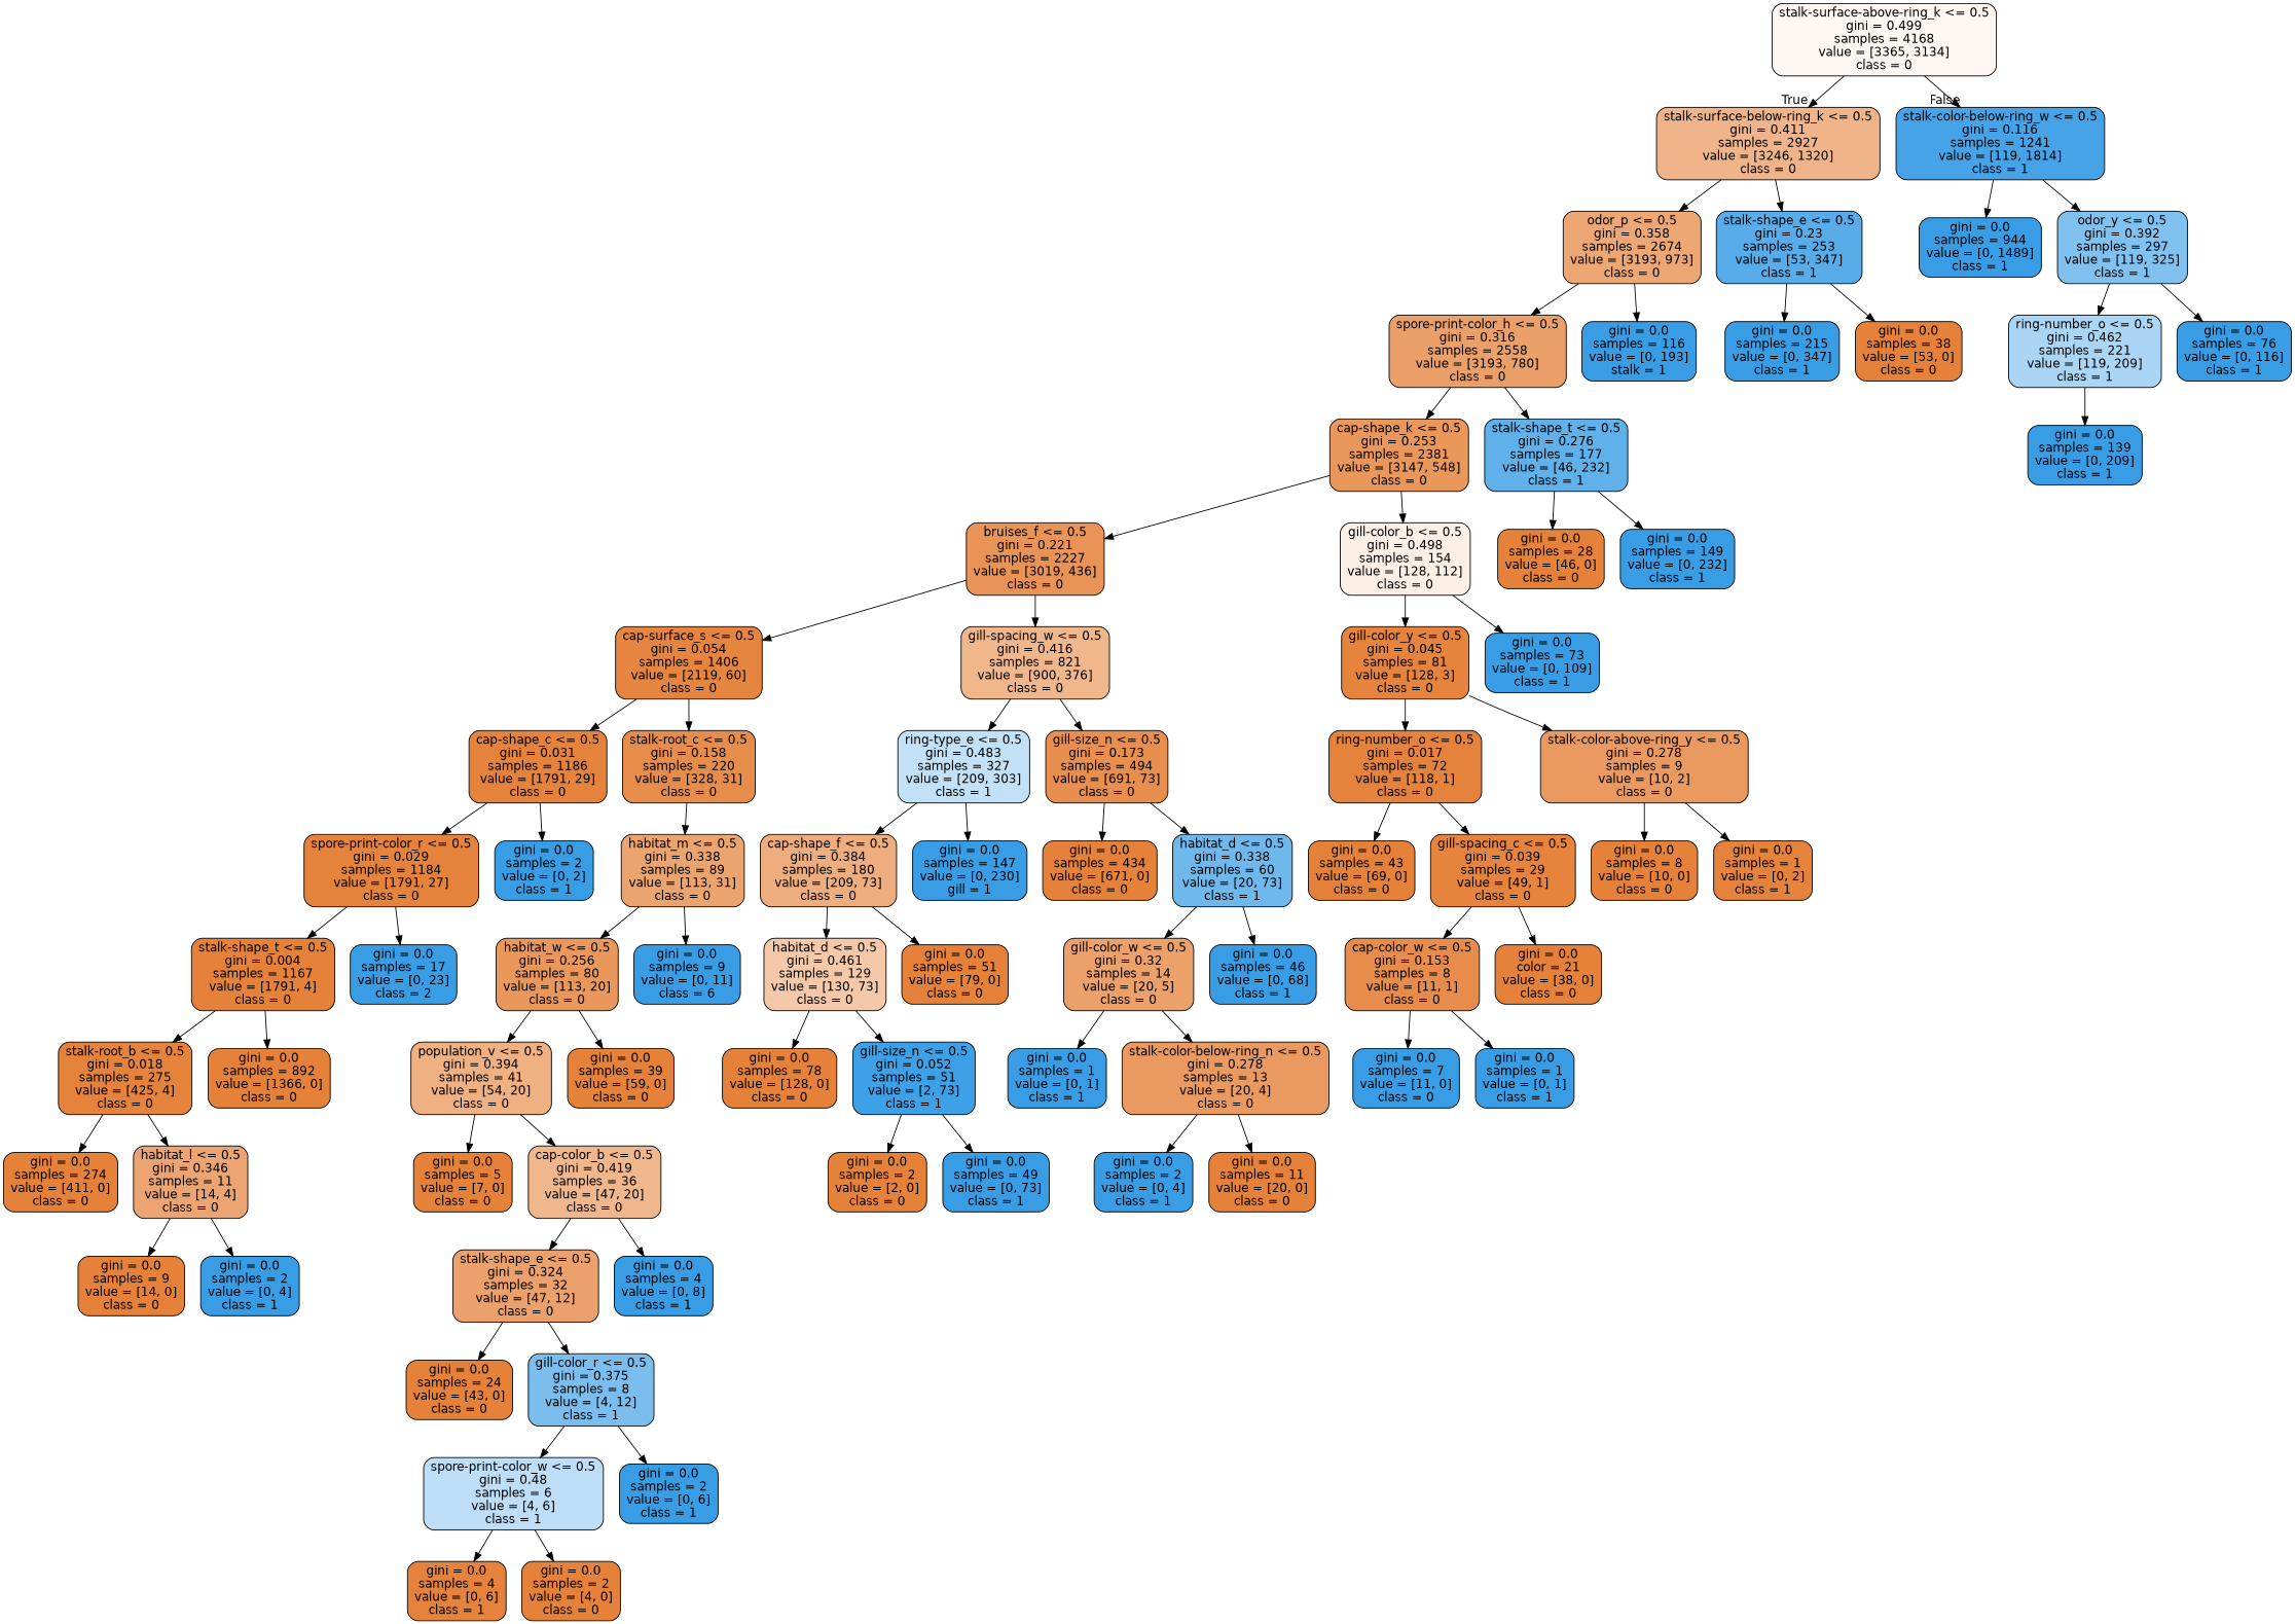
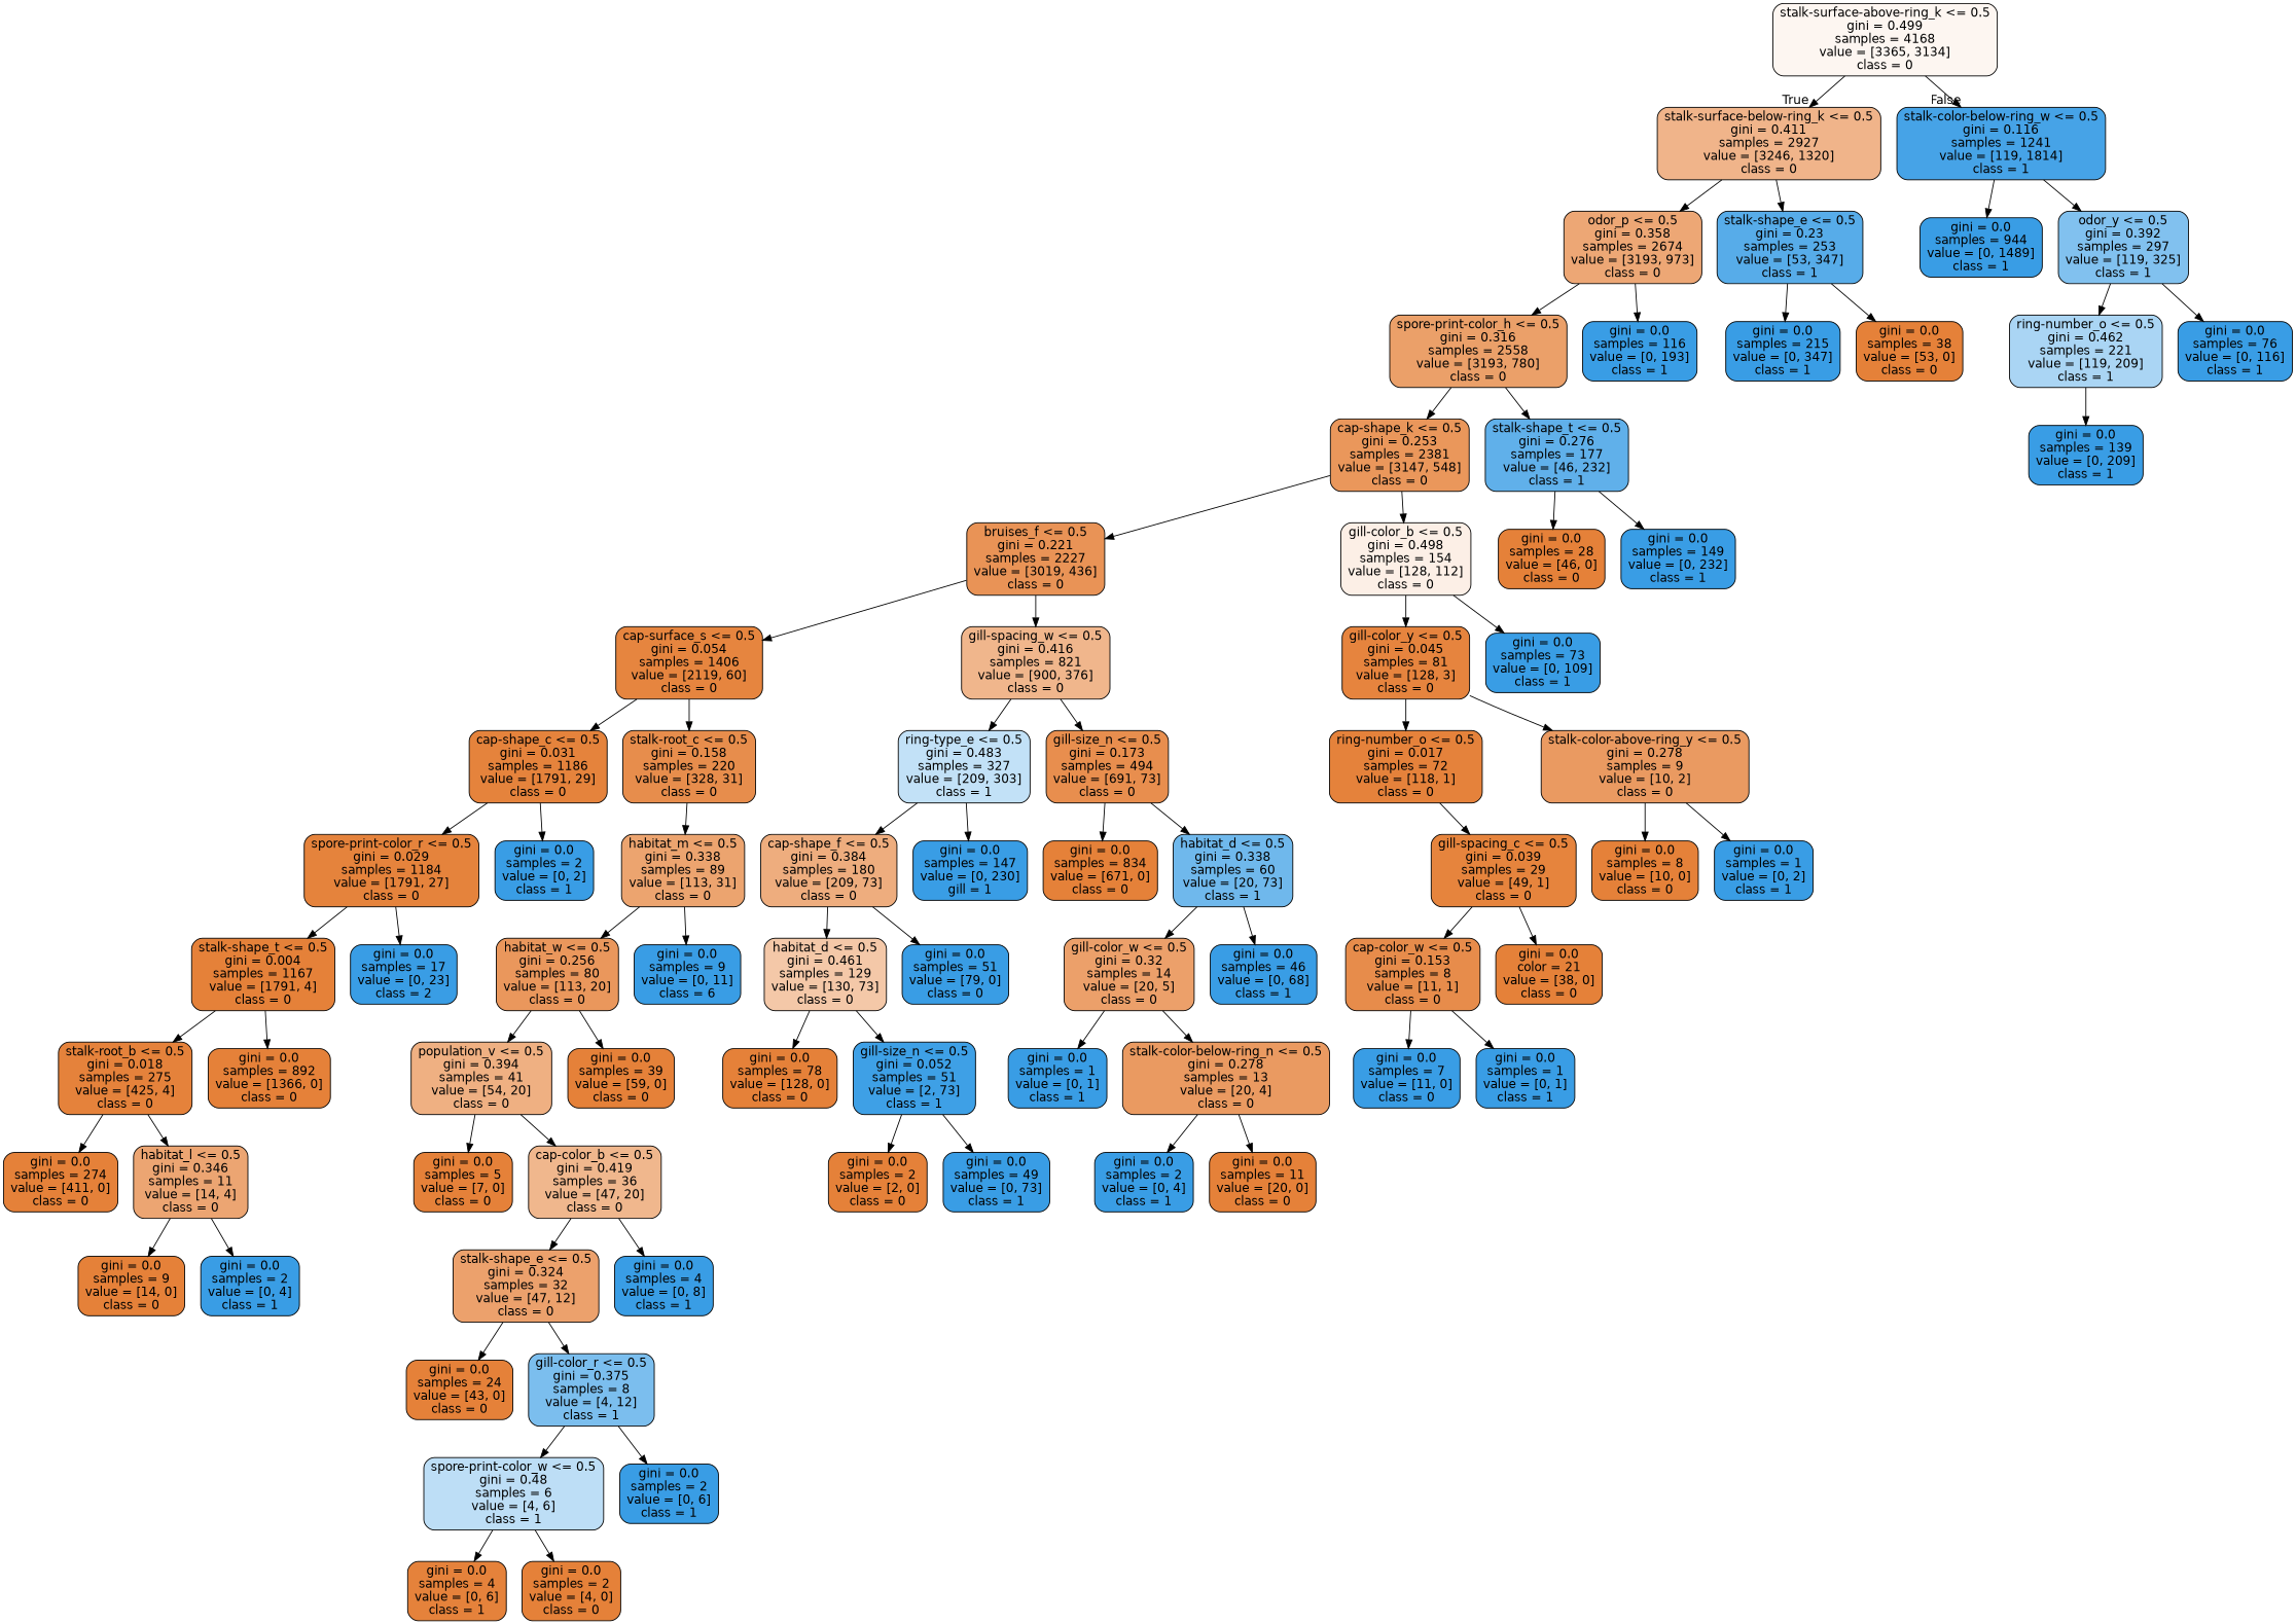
  digraph {
    node [color=black fillcolor="#399de5" fontname=helvetica shape=box style="filled, rounded"]
    edge [fontname=helvetica]
    n1 [fillcolor="#fdf6f1" label="stalk-surface-above-ring_k <= 0.5\ngini = 0.499\nsamples = 4168\nvalue = [3365, 3134]\nclass = 0"]
    n2 [fillcolor="#f0b48a" label="stalk-surface-below-ring_k <= 0.5\ngini = 0.411\nsamples = 2927\nvalue = [3246, 1320]\nclass = 0"]
    n3 [fillcolor="#46a3e7" label="stalk-color-below-ring_w <= 0.5\ngini = 0.116\nsamples = 1241\nvalue = [119, 1814]\nclass = 1"]
    n4 [fillcolor="#eda775" label="odor_p <= 0.5\ngini = 0.358\nsamples = 2674\nvalue = [3193, 973]\nclass = 0"]
    n5 [fillcolor="#57ace9" label="stalk-shape_e <= 0.5\ngini = 0.23\nsamples = 253\nvalue = [53, 347]\nclass = 1"]
    n6 [label="gini = 0.0\nsamples = 944\nvalue = [0, 1489]\nclass = 1"]
    n7 [fillcolor="#81c1ef" label="odor_y <= 0.5\ngini = 0.392\nsamples = 297\nvalue = [119, 325]\nclass = 1"]
    n8 [fillcolor="#eba069" label="spore-print-color_h <= 0.5\ngini = 0.316\nsamples = 2558\nvalue = [3193, 780]\nclass = 0"]
-   n9 [label="gini = 0.0\nsamples = 116\nvalue = [0, 193]\nstalk = 1"]
+   n9 [label="gini = 0.0\nsamples = 116\nvalue = [0, 193]\nclass = 1"]
    n10 [label="gini = 0.0\nsamples = 215\nvalue = [0, 347]\nclass = 1"]
    n11 [fillcolor="#e58139" label="gini = 0.0\nsamples = 38\nvalue = [53, 0]\nclass = 0"]
    n12 [fillcolor="#ea975b" label="cap-shape_k <= 0.5\ngini = 0.253\nsamples = 2381\nvalue = [3147, 548]\nclass = 0"]
    n13 [fillcolor="#60b0ea" label="stalk-shape_t <= 0.5\ngini = 0.276\nsamples = 177\nvalue = [46, 232]\nclass = 1"]
    n14 [fillcolor="#e99356" label="bruises_f <= 0.5\ngini = 0.221\nsamples = 2227\nvalue = [3019, 436]\nclass = 0"]
    n15 [fillcolor="#fcefe6" label="gill-color_b <= 0.5\ngini = 0.498\nsamples = 154\nvalue = [128, 112]\nclass = 0"]
    n16 [fillcolor="#e58139" label="gini = 0.0\nsamples = 28\nvalue = [46, 0]\nclass = 0"]
    n17 [label="gini = 0.0\nsamples = 149\nvalue = [0, 232]\nclass = 1"]
    n18 [fillcolor="#e6853f" label="cap-surface_s <= 0.5\ngini = 0.054\nsamples = 1406\nvalue = [2119, 60]\nclass = 0"]
    n19 [fillcolor="#f0b68c" label="gill-spacing_w <= 0.5\ngini = 0.416\nsamples = 821\nvalue = [900, 376]\nclass = 0"]
    n20 [fillcolor="#e6843e" label="gill-color_y <= 0.5\ngini = 0.045\nsamples = 81\nvalue = [128, 3]\nclass = 0"]
    n21 [label="gini = 0.0\nsamples = 73\nvalue = [0, 109]\nclass = 1"]
    n22 [fillcolor="#e5833c" label="cap-shape_c <= 0.5\ngini = 0.031\nsamples = 1186\nvalue = [1791, 29]\nclass = 0"]
    n23 [fillcolor="#e78d4c" label="stalk-root_c <= 0.5\ngini = 0.158\nsamples = 220\nvalue = [328, 31]\nclass = 0"]
    n24 [fillcolor="#c2e1f7" label="ring-type_e <= 0.5\ngini = 0.483\nsamples = 327\nvalue = [209, 303]\nclass = 1"]
    n25 [fillcolor="#e88e4e" label="gill-size_n <= 0.5\ngini = 0.173\nsamples = 494\nvalue = [691, 73]\nclass = 0"]
    n26 [fillcolor="#e5833c" label="spore-print-color_r <= 0.5\ngini = 0.029\nsamples = 1184\nvalue = [1791, 27]\nclass = 0"]
    n27 [label="gini = 0.0\nsamples = 2\nvalue = [0, 2]\nclass = 1"]
    n28 [fillcolor="#eca46f" label="habitat_m <= 0.5\ngini = 0.338\nsamples = 89\nvalue = [113, 31]\nclass = 0"]
    n29 [fillcolor="#e58139" label="stalk-shape_t <= 0.5\ngini = 0.004\nsamples = 1167\nvalue = [1791, 4]\nclass = 0"]
    n30 [label="gini = 0.0\nsamples = 17\nvalue = [0, 23]\nclass = 2"]
    n31 [fillcolor="#e5823b" label="stalk-root_b <= 0.5\ngini = 0.018\nsamples = 275\nvalue = [425, 4]\nclass = 0"]
    n32 [fillcolor="#e58139" label="gini = 0.0\nsamples = 892\nvalue = [1366, 0]\nclass = 0"]
    n33 [fillcolor="#e58139" label="gini = 0.0\nsamples = 274\nvalue = [411, 0]\nclass = 0"]
    n34 [fillcolor="#eca572" label="habitat_l <= 0.5\ngini = 0.346\nsamples = 11\nvalue = [14, 4]\nclass = 0"]
    n35 [fillcolor="#e58139" label="gini = 0.0\nsamples = 9\nvalue = [14, 0]\nclass = 0"]
    n36 [label="gini = 0.0\nsamples = 2\nvalue = [0, 4]\nclass = 1"]
    n37 [fillcolor="#ea975c" label="habitat_w <= 0.5\ngini = 0.256\nsamples = 80\nvalue = [113, 20]\nclass = 0"]
    n38 [label="gini = 0.0\nsamples = 9\nvalue = [0, 11]\nclass = 6"]
    n39 [fillcolor="#efb082" label="population_v <= 0.5\ngini = 0.394\nsamples = 41\nvalue = [54, 20]\nclass = 0"]
    n40 [fillcolor="#e58139" label="gini = 0.0\nsamples = 39\nvalue = [59, 0]\nclass = 0"]
    n41 [fillcolor="#e58139" label="gini = 0.0\nsamples = 5\nvalue = [7, 0]\nclass = 0"]
    n42 [fillcolor="#f0b78d" label="cap-color_b <= 0.5\ngini = 0.419\nsamples = 36\nvalue = [47, 20]\nclass = 0"]
    n43 [fillcolor="#eca16c" label="stalk-shape_e <= 0.5\ngini = 0.324\nsamples = 32\nvalue = [47, 12]\nclass = 0"]
    n44 [label="gini = 0.0\nsamples = 4\nvalue = [0, 8]\nclass = 1"]
    n45 [fillcolor="#e58139" label="gini = 0.0\nsamples = 24\nvalue = [43, 0]\nclass = 0"]
    n46 [fillcolor="#7bbeee" label="gill-color_r <= 0.5\ngini = 0.375\nsamples = 8\nvalue = [4, 12]\nclass = 1"]
    n47 [fillcolor="#bddef6" label="spore-print-color_w <= 0.5\ngini = 0.48\nsamples = 6\nvalue = [4, 6]\nclass = 1"]
    n48 [label="gini = 0.0\nsamples = 2\nvalue = [0, 6]\nclass = 1"]
    n49 [fillcolor="#e5823b" label="gini = 0.0\nsamples = 4\nvalue = [0, 6]\nclass = 1"]
    n50 [fillcolor="#e58139" label="gini = 0.0\nsamples = 2\nvalue = [4, 0]\nclass = 0"]
    n51 [fillcolor="#eead7e" label="cap-shape_f <= 0.5\ngini = 0.384\nsamples = 180\nvalue = [209, 73]\nclass = 0"]
    n52 [label="gini = 0.0\nsamples = 147\nvalue = [0, 230]\ngill = 1"]
-   n53 [fillcolor="#e58139" label="gini = 0.0\nsamples = 434\nvalue = [671, 0]\nclass = 0"]
+   n53 [fillcolor="#e58139" label="gini = 0.0\nsamples = 834\nvalue = [671, 0]\nclass = 0"]
    n54 [fillcolor="#6fb8ec" label="habitat_d <= 0.5\ngini = 0.338\nsamples = 60\nvalue = [20, 73]\nclass = 1"]
    n55 [fillcolor="#f4c8a8" label="habitat_d <= 0.5\ngini = 0.461\nsamples = 129\nvalue = [130, 73]\nclass = 0"]
-   n56 [fillcolor="#e58139" label="gini = 0.0\nsamples = 51\nvalue = [79, 0]\nclass = 0"]
+   n56 [label="gini = 0.0\nsamples = 51\nvalue = [79, 0]\nclass = 0"]
    n57 [fillcolor="#e58139" label="gini = 0.0\nsamples = 78\nvalue = [128, 0]\nclass = 0"]
    n58 [fillcolor="#3ea0e6" label="gill-size_n <= 0.5\ngini = 0.052\nsamples = 51\nvalue = [2, 73]\nclass = 1"]
    n59 [fillcolor="#e58139" label="gini = 0.0\nsamples = 2\nvalue = [2, 0]\nclass = 0"]
    n60 [label="gini = 0.0\nsamples = 49\nvalue = [0, 73]\nclass = 1"]
    n61 [fillcolor="#eca06a" label="gill-color_w <= 0.5\ngini = 0.32\nsamples = 14\nvalue = [20, 5]\nclass = 0"]
    n62 [label="gini = 0.0\nsamples = 46\nvalue = [0, 68]\nclass = 1"]
    n63 [label="gini = 0.0\nsamples = 1\nvalue = [0, 1]\nclass = 1"]
    n64 [fillcolor="#ea9a61" label="stalk-color-below-ring_n <= 0.5\ngini = 0.278\nsamples = 13\nvalue = [20, 4]\nclass = 0"]
    n65 [label="gini = 0.0\nsamples = 2\nvalue = [0, 4]\nclass = 1"]
    n66 [fillcolor="#e58139" label="gini = 0.0\nsamples = 11\nvalue = [20, 0]\nclass = 0"]
    n67 [fillcolor="#e5823b" label="ring-number_o <= 0.5\ngini = 0.017\nsamples = 72\nvalue = [118, 1]\nclass = 0"]
    n68 [fillcolor="#ea9a61" label="stalk-color-above-ring_y <= 0.5\ngini = 0.278\nsamples = 9\nvalue = [10, 2]\nclass = 0"]
-   n69 [fillcolor="#e58139" label="gini = 0.0\nsamples = 43\nvalue = [69, 0]\nclass = 0"]
    n70 [fillcolor="#e6843d" label="gill-spacing_c <= 0.5\ngini = 0.039\nsamples = 29\nvalue = [49, 1]\nclass = 0"]
    n71 [fillcolor="#e58139" label="gini = 0.0\nsamples = 8\nvalue = [10, 0]\nclass = 0"]
-   n72 [fillcolor="#e5823b" label="gini = 0.0\nsamples = 1\nvalue = [0, 2]\nclass = 1"]
+   n72 [label="gini = 0.0\nsamples = 1\nvalue = [0, 2]\nclass = 1"]
    n73 [fillcolor="#e78c4b" label="cap-color_w <= 0.5\ngini = 0.153\nsamples = 8\nvalue = [11, 1]\nclass = 0"]
    n74 [fillcolor="#e58139" label="gini = 0.0\ncolor = 21\nvalue = [38, 0]\nclass = 0"]
    n75 [label="gini = 0.0\nsamples = 7\nvalue = [11, 0]\nclass = 0"]
    n76 [label="gini = 0.0\nsamples = 1\nvalue = [0, 1]\nclass = 1"]
    n77 [fillcolor="#aad5f4" label="ring-number_o <= 0.5\ngini = 0.462\nsamples = 221\nvalue = [119, 209]\nclass = 1"]
    n78 [label="gini = 0.0\nsamples = 76\nvalue = [0, 116]\nclass = 1"]
    n79 [label="gini = 0.0\nsamples = 139\nvalue = [0, 209]\nclass = 1"]
    n1 -> n2 [headlabel=True labelangle=45 labeldistance=2.5]
    n1 -> n3 [headlabel=False labelangle=-45 labeldistance=2.5]
    n2 -> n4
    n2 -> n5
    n3 -> n6
    n3 -> n7
    n4 -> n8
    n4 -> n9
    n5 -> n10
    n5 -> n11
    n7 -> n77
    n7 -> n78
    n8 -> n12
    n8 -> n13
    n12 -> n14
    n12 -> n15
    n13 -> n16
    n13 -> n17
    n14 -> n18
    n14 -> n19
    n15 -> n20
    n15 -> n21
    n18 -> n22
    n18 -> n23
    n19 -> n24
    n19 -> n25
    n20 -> n67
    n20 -> n68
    n22 -> n26
    n22 -> n27
    n23 -> n28
    n24 -> n51
    n24 -> n52
    n25 -> n53
    n25 -> n54
    n26 -> n29
    n26 -> n30
    n28 -> n37
    n28 -> n38
    n29 -> n31
    n29 -> n32
    n31 -> n33
    n31 -> n34
    n34 -> n35
    n34 -> n36
    n37 -> n39
    n37 -> n40
    n39 -> n41
    n39 -> n42
    n42 -> n43
    n42 -> n44
    n43 -> n45
    n43 -> n46
    n46 -> n47
    n46 -> n48
    n47 -> n49
    n47 -> n50
    n51 -> n55
    n51 -> n56
    n54 -> n61
    n54 -> n62
    n55 -> n57
    n55 -> n58
    n58 -> n59
    n58 -> n60
    n61 -> n63
    n61 -> n64
    n64 -> n65
    n64 -> n66
-   n67 -> n69
    n67 -> n70
    n68 -> n71
    n68 -> n72
    n70 -> n73
    n70 -> n74
    n73 -> n75
    n73 -> n76
    n77 -> n79
  }
